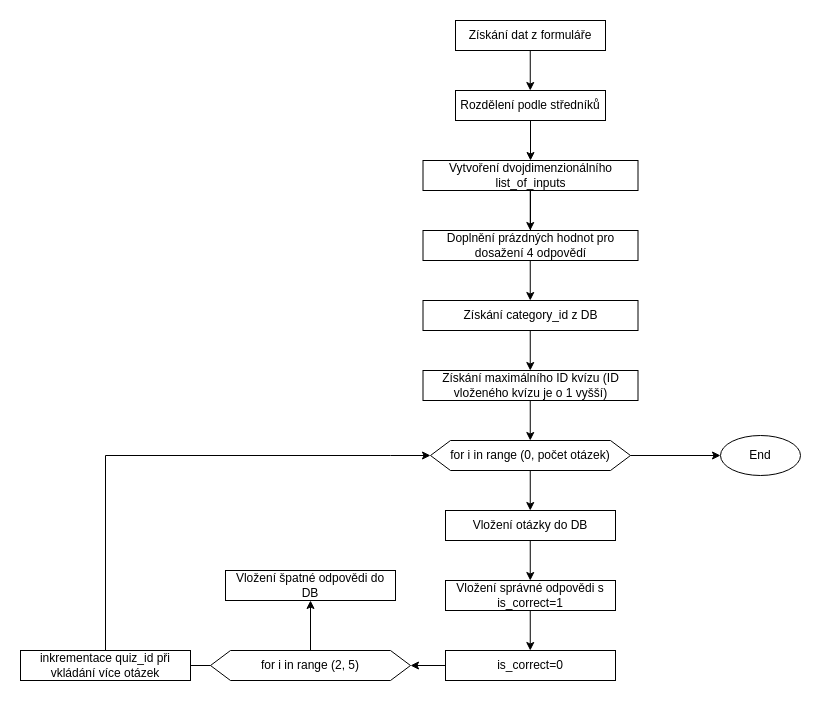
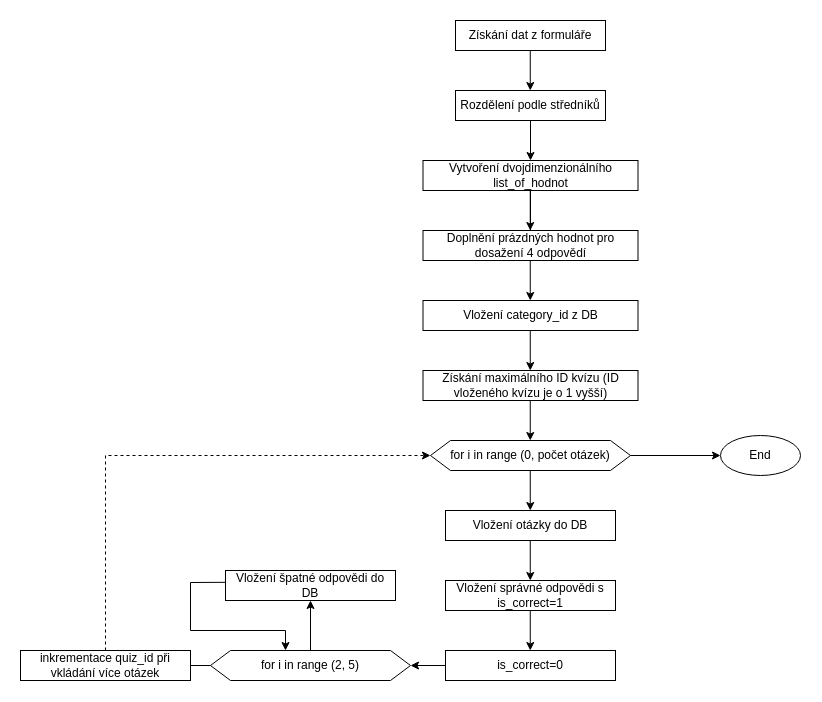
  <mxCell id="0" />
  <mxCell id="1" parent="0" />
  <mxCell id="2" value="Získání dat z formuláře" style="rounded=0;whiteSpace=wrap;html=1;" vertex="1" parent="1"><mxGeometry x="455" y="20" width="150" height="30" as="geometry" /></mxCell>
  <mxCell id="3" value="" style="endArrow=classic;html=1;rounded=0;exitX=0.5;exitY=1;exitDx=0;exitDy=0;" edge="1" parent="1"><mxGeometry width="50" height="50" relative="1" as="geometry"><mxPoint x="529.76" y="50" as="sourcePoint" /><mxPoint x="529.76" y="90" as="targetPoint" /></mxGeometry></mxCell>
  <mxCell id="4" value="Rozdělení podle středníků" style="rounded=0;whiteSpace=wrap;html=1;" vertex="1" parent="1"><mxGeometry x="455" y="90" width="150" height="30" as="geometry" /></mxCell>
  <mxCell id="5" value="" style="endArrow=classic;html=1;rounded=0;exitX=0.5;exitY=1;exitDx=0;exitDy=0;" edge="1" parent="1" source="4"><mxGeometry width="50" height="50" relative="1" as="geometry"><mxPoint x="620" y="140" as="sourcePoint" /><mxPoint x="530" y="160" as="targetPoint" /></mxGeometry></mxCell>
  <mxCell id="6" value="" style="edgeStyle=orthogonalEdgeStyle;rounded=0;orthogonalLoop=1;jettySize=auto;html=1;endArrow=none;" edge="1" parent="1" source="7" target="9"><mxGeometry relative="1" as="geometry" /></mxCell>
- <mxCell id="7" value="Vytvoření dvojdimenzionálního list_of_inputs" style="rounded=0;whiteSpace=wrap;html=1;" vertex="1" parent="1"><mxGeometry x="422.5" y="160" width="215" height="30" as="geometry" /></mxCell>
+ <mxCell id="7" value="Vytvoření dvojdimenzionálního list_of_hodnot" style="rounded=0;whiteSpace=wrap;html=1;" vertex="1" parent="1"><mxGeometry x="422.5" y="160" width="215" height="30" as="geometry" /></mxCell>
  <mxCell id="8" value="" style="endArrow=classic;html=1;rounded=0;exitX=0.5;exitY=1;exitDx=0;exitDy=0;" edge="1" parent="1"><mxGeometry width="50" height="50" relative="1" as="geometry"><mxPoint x="529.76" y="190" as="sourcePoint" /><mxPoint x="529.76" y="230" as="targetPoint" /></mxGeometry></mxCell>
  <mxCell id="9" value="Doplnění prázdných hodnot pro dosažení 4 odpovědí" style="rounded=0;whiteSpace=wrap;html=1;" vertex="1" parent="1"><mxGeometry x="422.5" y="230" width="215" height="30" as="geometry" /></mxCell>
  <mxCell id="10" value="" style="endArrow=classic;html=1;rounded=0;exitX=0.5;exitY=1;exitDx=0;exitDy=0;" edge="1" parent="1"><mxGeometry width="50" height="50" relative="1" as="geometry"><mxPoint x="529.76" y="260" as="sourcePoint" /><mxPoint x="529.76" y="300" as="targetPoint" /></mxGeometry></mxCell>
- <mxCell id="11" value="Získání category_id z DB" style="rounded=0;whiteSpace=wrap;html=1;" vertex="1" parent="1"><mxGeometry x="422.5" y="300" width="215" height="30" as="geometry" /></mxCell>
+ <mxCell id="11" value="Vložení category_id z DB" style="rounded=0;whiteSpace=wrap;html=1;" vertex="1" parent="1"><mxGeometry x="422.5" y="300" width="215" height="30" as="geometry" /></mxCell>
  <mxCell id="12" value="" style="endArrow=classic;html=1;rounded=0;exitX=0.5;exitY=1;exitDx=0;exitDy=0;" edge="1" parent="1"><mxGeometry width="50" height="50" relative="1" as="geometry"><mxPoint x="529.76" y="330" as="sourcePoint" /><mxPoint x="529.76" y="370" as="targetPoint" /></mxGeometry></mxCell>
  <mxCell id="13" value="Získání maximálního ID kvízu (ID vloženého kvízu je o 1 vyšší)" style="rounded=0;whiteSpace=wrap;html=1;" vertex="1" parent="1"><mxGeometry x="422.5" y="370" width="215" height="30" as="geometry" /></mxCell>
  <mxCell id="14" value="" style="endArrow=classic;html=1;rounded=0;exitX=0.5;exitY=1;exitDx=0;exitDy=0;" edge="1" parent="1"><mxGeometry width="50" height="50" relative="1" as="geometry"><mxPoint x="529.76" y="400" as="sourcePoint" /><mxPoint x="529.76" y="440" as="targetPoint" /></mxGeometry></mxCell>
  <mxCell id="15" value="for i in range (0, počet otázek)" style="shape=hexagon;perimeter=hexagonPerimeter2;whiteSpace=wrap;html=1;fixedSize=1;" vertex="1" parent="1"><mxGeometry x="430" y="440" width="200" height="30" as="geometry" /></mxCell>
  <mxCell id="16" value="" style="endArrow=classic;html=1;rounded=0;exitX=0.5;exitY=1;exitDx=0;exitDy=0;" edge="1" parent="1"><mxGeometry width="50" height="50" relative="1" as="geometry"><mxPoint x="529.76" y="470" as="sourcePoint" /><mxPoint x="529.76" y="510" as="targetPoint" /></mxGeometry></mxCell>
  <mxCell id="17" value="Vložení otázky do DB" style="rounded=0;whiteSpace=wrap;html=1;" vertex="1" parent="1"><mxGeometry x="445" y="510" width="170" height="30" as="geometry" /></mxCell>
  <mxCell id="18" value="" style="endArrow=classic;html=1;rounded=0;exitX=0.5;exitY=1;exitDx=0;exitDy=0;" edge="1" parent="1"><mxGeometry width="50" height="50" relative="1" as="geometry"><mxPoint x="529.76" y="540" as="sourcePoint" /><mxPoint x="529.76" y="580" as="targetPoint" /></mxGeometry></mxCell>
  <mxCell id="19" value="Vložení správné odpovědi s is_correct=1" style="rounded=0;whiteSpace=wrap;html=1;" vertex="1" parent="1"><mxGeometry x="445" y="580" width="170" height="30" as="geometry" /></mxCell>
  <mxCell id="20" value="" style="endArrow=classic;html=1;rounded=0;exitX=0.5;exitY=1;exitDx=0;exitDy=0;" edge="1" parent="1"><mxGeometry width="50" height="50" relative="1" as="geometry"><mxPoint x="529.76" y="610" as="sourcePoint" /><mxPoint x="529.76" y="650" as="targetPoint" /></mxGeometry></mxCell>
  <mxCell id="21" value="is_correct=0" style="rounded=0;whiteSpace=wrap;html=1;" vertex="1" parent="1"><mxGeometry x="445" y="650" width="170" height="30" as="geometry" /></mxCell>
  <mxCell id="22" value="" style="endArrow=classic;html=1;rounded=0;exitX=0;exitY=0.5;exitDx=0;exitDy=0;" edge="1" parent="1" source="21"><mxGeometry width="50" height="50" relative="1" as="geometry"><mxPoint x="620" y="620" as="sourcePoint" /><mxPoint x="410" y="665" as="targetPoint" /></mxGeometry></mxCell>
  <mxCell id="23" value="for i in range (2, 5&lt;span style=&quot;background-color: initial;&quot;&gt;)&lt;/span&gt;" style="shape=hexagon;perimeter=hexagonPerimeter2;whiteSpace=wrap;html=1;fixedSize=1;" vertex="1" parent="1"><mxGeometry x="210" y="650" width="200" height="30" as="geometry" /></mxCell>
  <mxCell id="24" value="" style="endArrow=classic;html=1;rounded=0;exitX=0.5;exitY=0;exitDx=0;exitDy=0;" edge="1" parent="1" source="23"><mxGeometry width="50" height="50" relative="1" as="geometry"><mxPoint x="520" y="620" as="sourcePoint" /><mxPoint x="310" y="600" as="targetPoint" /></mxGeometry></mxCell>
  <mxCell id="25" value="Vložení špatné odpovědi do DB" style="rounded=0;whiteSpace=wrap;html=1;" vertex="1" parent="1"><mxGeometry x="225" y="570" width="170" height="30" as="geometry" /></mxCell>
- <mxCell id="27" value="" style="endArrow=classic;html=1;rounded=0;entryX=0;entryY=0.5;entryDx=0;entryDy=0;exitX=0.5;exitY=0;exitDx=0;exitDy=0;" edge="1" parent="1" source="28" target="15"><mxGeometry width="50" height="50" relative="1" as="geometry"><mxPoint x="150" y="600" as="sourcePoint" /><mxPoint x="420" y="520" as="targetPoint" /><Array as="points"><mxPoint x="105" y="455" /><mxPoint x="390" y="455" /></Array></mxGeometry></mxCell>
+ <mxCell id="26" value="" style="endArrow=classic;html=1;rounded=0;exitX=-0.001;exitY=0.394;exitDx=0;exitDy=0;entryX=0.375;entryY=0;entryDx=0;entryDy=0;exitPerimeter=0;" edge="1" parent="1" source="25" target="23"><mxGeometry width="50" height="50" relative="1" as="geometry"><mxPoint x="480" y="620" as="sourcePoint" /><mxPoint x="530" y="570" as="targetPoint" /><Array as="points"><mxPoint y="582" x="190" /><mxPoint y="630" x="190" /><mxPoint x="285" y="630" /></Array></mxGeometry></mxCell>
+ <mxCell id="27" value="" style="endArrow=classic;html=1;rounded=0;entryX=0;entryY=0.5;entryDx=0;entryDy=0;exitX=0.5;exitY=0;exitDx=0;exitDy=0;dashed=1;" edge="1" parent="1" source="28" target="15"><mxGeometry width="50" height="50" relative="1" as="geometry"><mxPoint x="150" y="600" as="sourcePoint" /><mxPoint x="420" y="520" as="targetPoint" /><Array as="points"><mxPoint x="105" y="455" /><mxPoint x="390" y="455" /></Array></mxGeometry></mxCell>
  <mxCell id="28" value="inkrementace quiz_id při vkládání více otázek" style="rounded=0;whiteSpace=wrap;html=1;" vertex="1" parent="1"><mxGeometry x="20" y="650" width="170" height="30" as="geometry" /></mxCell>
  <mxCell id="29" value="" style="endArrow=none;html=1;rounded=0;exitX=0;exitY=0.5;exitDx=0;exitDy=0;entryX=1;entryY=0.5;entryDx=0;entryDy=0;" edge="1" parent="1" source="23" target="28"><mxGeometry width="50" height="50" relative="1" as="geometry"><mxPoint x="230" y="600" as="sourcePoint" /><mxPoint x="280" y="550" as="targetPoint" /></mxGeometry></mxCell>
  <mxCell id="30" value="" style="endArrow=classic;html=1;rounded=0;exitX=1;exitY=0.5;exitDx=0;exitDy=0;" edge="1" parent="1" source="15"><mxGeometry width="50" height="50" relative="1" as="geometry"><mxPoint x="630" y="510" as="sourcePoint" /><mxPoint x="720" y="455" as="targetPoint" /></mxGeometry></mxCell>
  <mxCell id="31" value="End" style="ellipse;whiteSpace=wrap;html=1;" vertex="1" parent="1"><mxGeometry x="720" y="435" width="80" height="40" as="geometry" /></mxCell>
